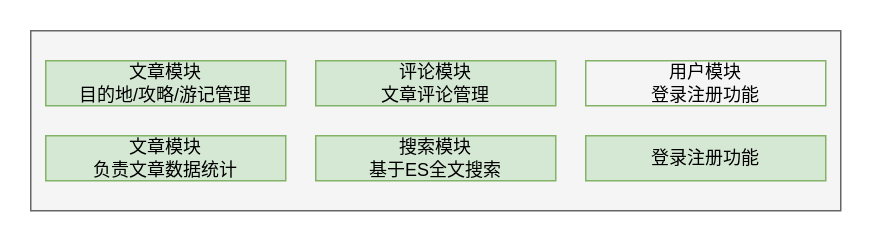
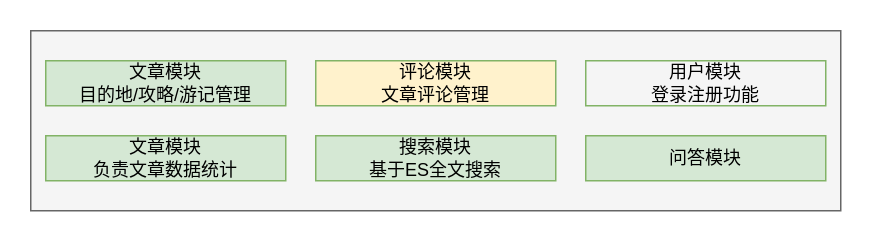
  <mxCell id="0" />
  <mxCell id="1" parent="0" />
  <mxCell id="2" value="" style="group" vertex="1" connectable="0" parent="1"><mxGeometry x="20" y="20" width="540" height="120" as="geometry" /></mxCell>
  <mxCell id="3" value="" style="rounded=0;whiteSpace=wrap;html=1;fillColor=#f5f5f5;fontColor=#333333;strokeColor=#666666;align=left;" vertex="1" parent="2"><mxGeometry width="540" height="120" as="geometry" /></mxCell>
  <mxCell id="4" value="文章模块&lt;br&gt;目的地/攻略/游记管理" style="rounded=0;whiteSpace=wrap;html=1;fillColor=#d5e8d4;strokeColor=#82b366;" vertex="1" parent="2"><mxGeometry x="10" y="20" width="160" height="30" as="geometry" /></mxCell>
- <mxCell id="5" value="评论模块&lt;br&gt;文章评论管理" style="rounded=0;whiteSpace=wrap;html=1;fillColor=#d5e8d4;strokeColor=#82b366;" vertex="1" parent="2"><mxGeometry x="190" y="20" width="160" height="30" as="geometry" /></mxCell>
+ <mxCell id="5" value="评论模块&lt;br&gt;文章评论管理" style="rounded=0;whiteSpace=wrap;html=1;fillColor=#fff2cc;strokeColor=#82b366;" vertex="1" parent="2"><mxGeometry x="190" y="20" width="160" height="30" as="geometry" /></mxCell>
  <mxCell id="6" value="用户模块&lt;br&gt;登录注册功能" style="rounded=0;whiteSpace=wrap;html=1;fillColor=#f5f5f5;strokeColor=#82b366;" vertex="1" parent="2"><mxGeometry x="370" y="20" width="160" height="30" as="geometry" /></mxCell>
  <mxCell id="7" value="文章模块&lt;br&gt;负责文章数据统计" style="rounded=0;whiteSpace=wrap;html=1;fillColor=#d5e8d4;strokeColor=#82b366;" vertex="1" parent="2"><mxGeometry x="10" y="70" width="160" height="30" as="geometry" /></mxCell>
  <mxCell id="8" value="搜索模块&lt;br&gt;基于ES全文搜索" style="rounded=0;whiteSpace=wrap;html=1;fillColor=#d5e8d4;strokeColor=#82b366;" vertex="1" parent="2"><mxGeometry x="190" y="70" width="160" height="30" as="geometry" /></mxCell>
- <mxCell id="9" value="登录注册功能" style="rounded=0;whiteSpace=wrap;html=1;fillColor=#d5e8d4;strokeColor=#82b366;" vertex="1" parent="2"><mxGeometry x="370" y="70" width="160" height="30" as="geometry" /></mxCell>
+ <mxCell id="9" value="问答模块" style="rounded=0;whiteSpace=wrap;html=1;fillColor=#d5e8d4;strokeColor=#82b366;" vertex="1" parent="2"><mxGeometry x="370" y="70" width="160" height="30" as="geometry" /></mxCell>
